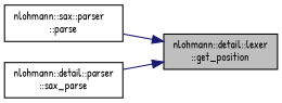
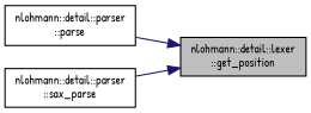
  digraph {
    fontname="Patrick Hand"
    rankdir=RL
    node [color=black fillcolor=white fontname="Patrick Hand" fontsize=10 shape=record style=filled]
    edge [color=midnightblue dir=back fontname="Patrick Hand" fontsize=10 labelfontname=Helvetica labelfontsize=10 style=solid]
    n1 [fillcolor=grey75 fontcolor=black height=0.2 label="nlohmann::detail::lexer\l::get_position" width=0.4]
-   n2 [height=0.2 label="nlohmann::sax::parser\l::parse" width=0.4]
+   n2 [height=0.2 label="nlohmann::detail::parser\l::parse" width=0.4]
    n3 [height=0.2 label="nlohmann::detail::parser\l::sax_parse" width=0.4]
    n1 -> n2
    n1 -> n3
  }
